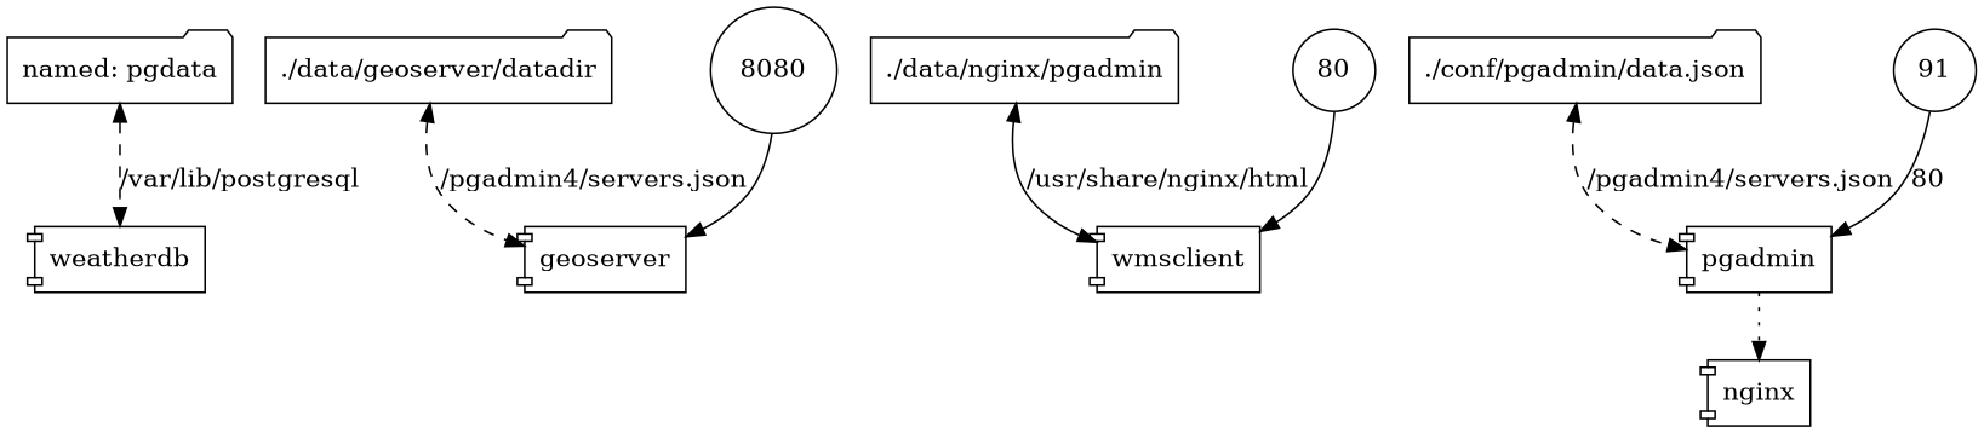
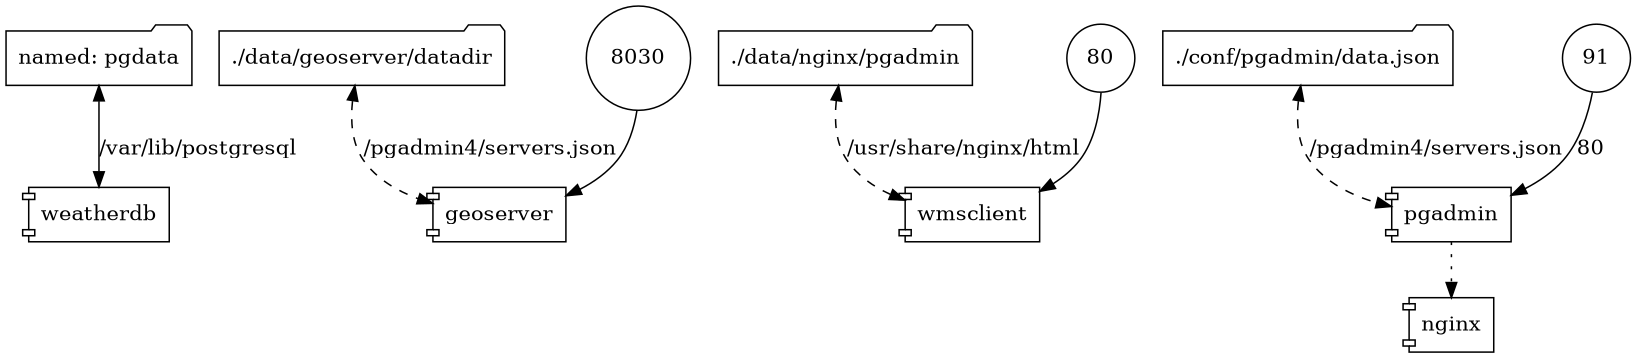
  digraph {
    bgcolor="#ffffff"
    node [shape=component]
    edge [style=dashed]
    "named: pgdata" [shape=folder]
    weatherdb
    "./data/geoserver/datadir" [shape=folder]
    geoserver
-   8080 [shape=circle]
+   8080 [shape=circle label=8030]
    n6 [label="./data/nginx/pgadmin" shape=folder]
    wmsclient
    80 [shape=circle]
    n9 [label=nginx]
    pgadmin
    n11 [label="./conf/pgadmin/data.json" shape=folder]
    n12 [label=91 shape=circle]
-   "named: pgdata" -> weatherdb [dir=both label="/var/lib/postgresql"]
+   "named: pgdata" -> weatherdb [dir=both label="/var/lib/postgresql" style=solid]
    "./data/geoserver/datadir" -> geoserver [dir=both label="/pgadmin4/servers.json"]
    8080 -> geoserver [style=solid]
-   n6 -> wmsclient [dir=both label="/usr/share/nginx/html" style=solid]
+   n6 -> wmsclient [dir=both label="/usr/share/nginx/html"]
    80 -> wmsclient [style=solid]
    pgadmin -> n9 [style=dotted]
    n11 -> pgadmin [dir=both label="/pgadmin4/servers.json"]
    n12 -> pgadmin [label=80 style=solid]
  }
